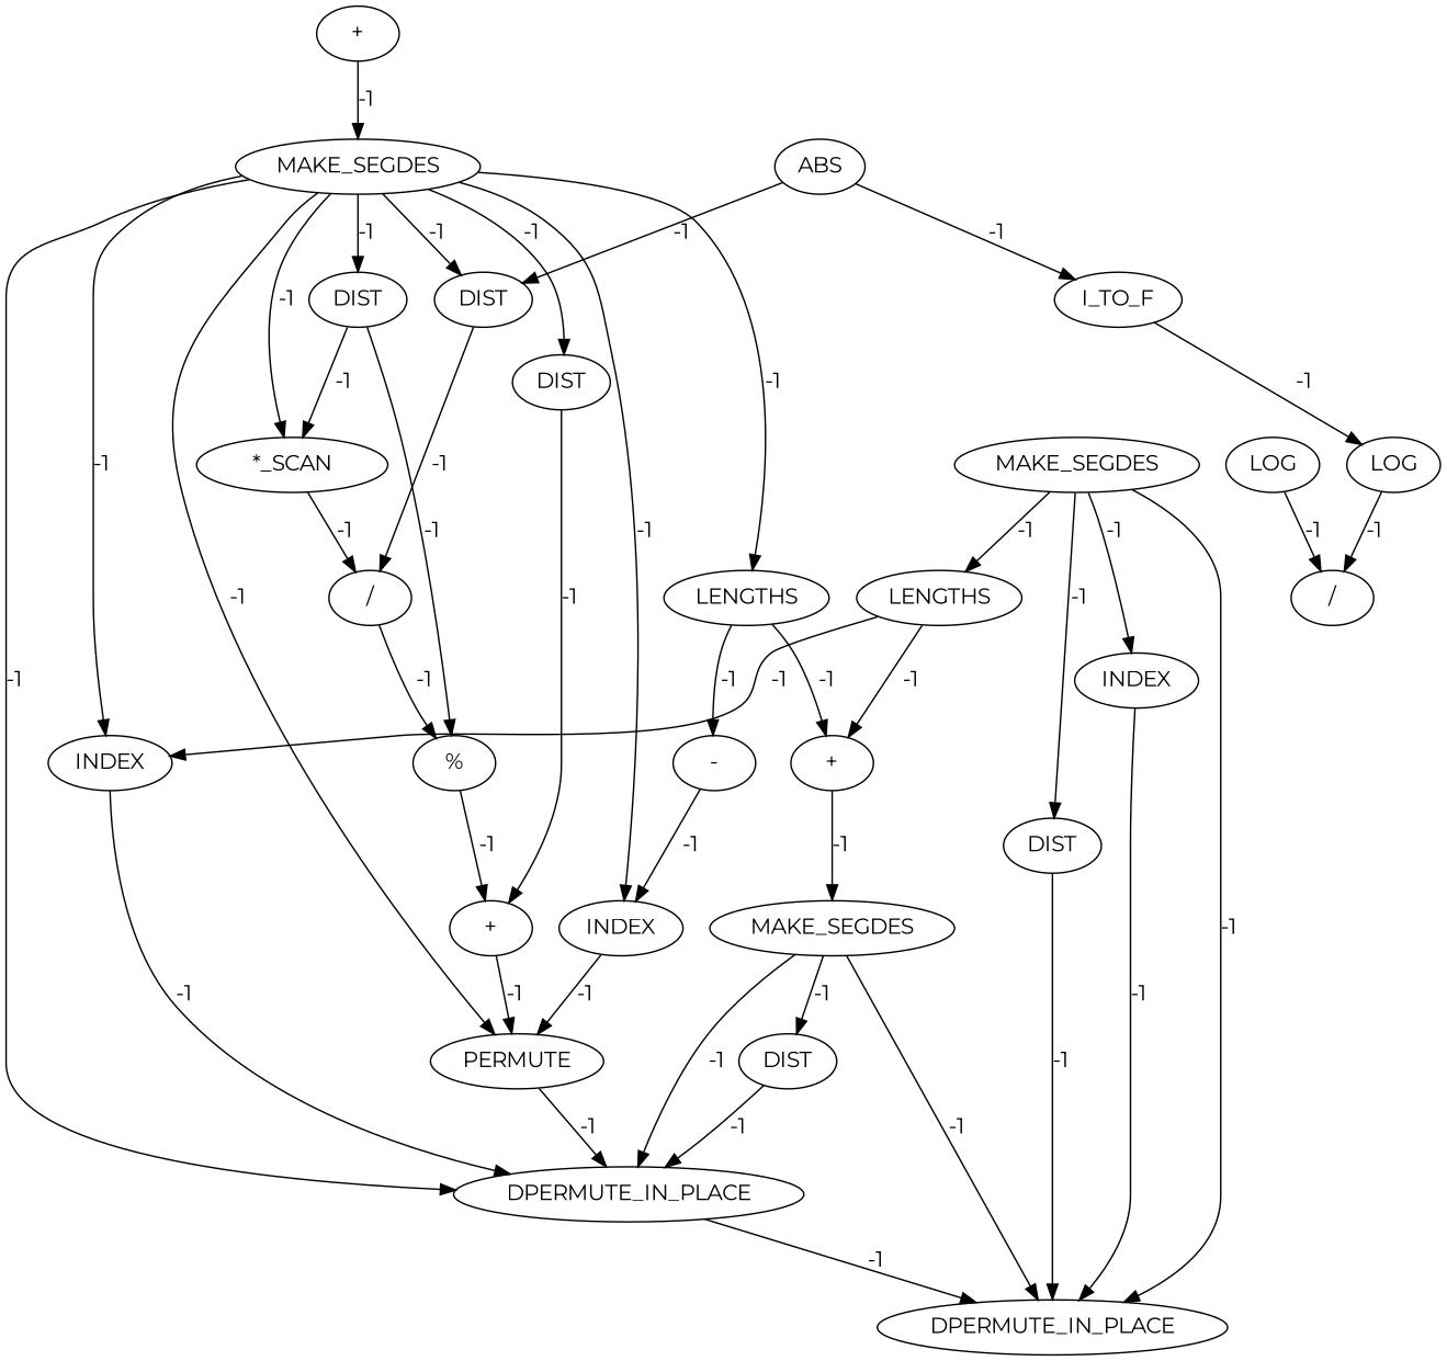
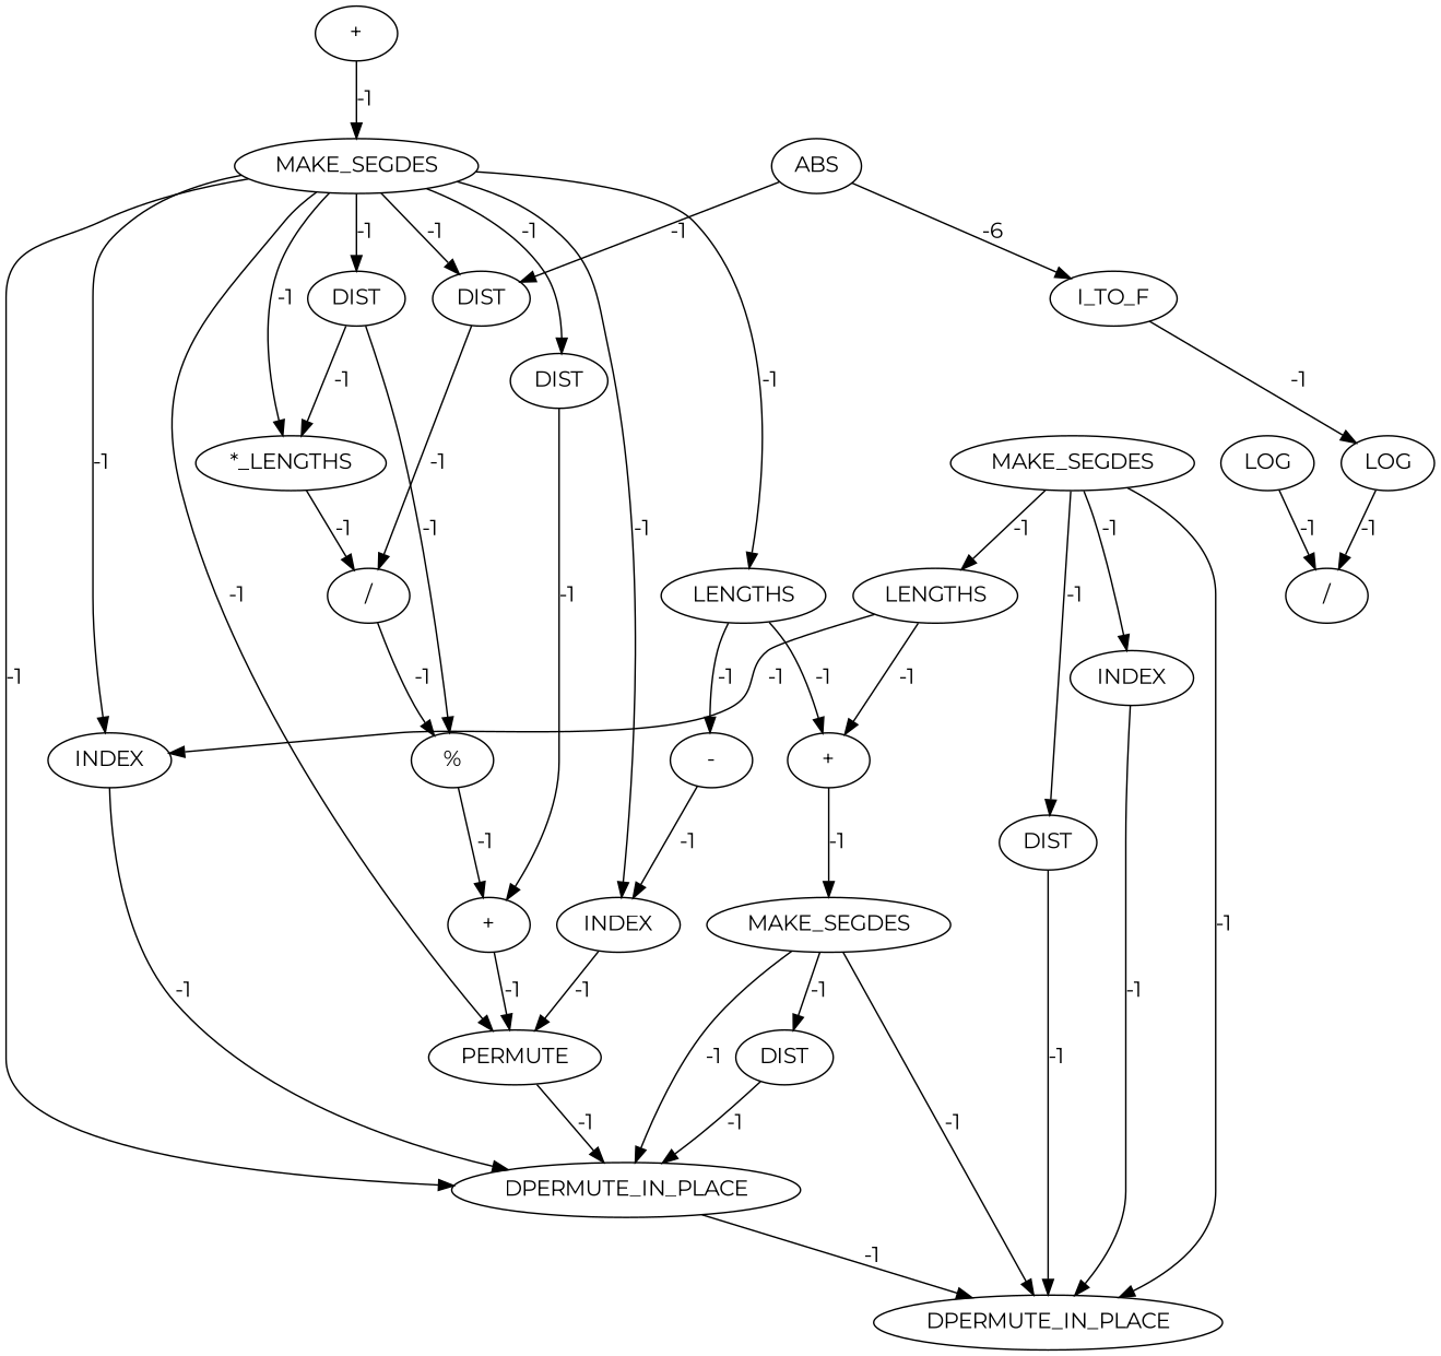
  digraph {
    fontname=Montserrat
    node [cost=0 fontname=Montserrat]
    edge [cost=-1 fontname=Montserrat]
    n1 [label=ABS]
    n2 [label=DIST]
    n3 [label=I_TO_F]
    n4 [label="/"]
    n5 [label=LOG]
    n6 [label=MAKE_SEGDES]
    n7 [label=DIST]
    n8 [label=PERMUTE]
    n9 [label=INDEX]
-   n10 [label="*_SCAN"]
+   n10 [label="*_LENGTHS"]
    n11 [label=DIST]
    n12 [label=LENGTHS]
    n13 [label=INDEX]
    n14 [label=DPERMUTE_IN_PLACE]
    n15 [label="+"]
    n16 [label="%"]
    n17 [label="-"]
    n18 [label="+"]
    n19 [label=DPERMUTE_IN_PLACE]
    n20 [label=DIST]
    n21 [label="/"]
    n22 [label=INDEX]
    n23 [label="+"]
    n24 [label=MAKE_SEGDES]
    n25 [label=DIST]
    n26 [label=LENGTHS]
    n27 [label=MAKE_SEGDES]
    n28 [label=LOG]
    n1 -> n2 [label=-1]
-   n1 -> n3 [label=-1]
+   n1 -> n3 [label=-6]
    n2 -> n4 [label=-1]
    n3 -> n5 [label=-1]
    n4 -> n16 [label=-1]
    n5 -> n21 [label=-1]
    n6 -> n2 [label=-1]
    n6 -> n7 [label=-1]
    n6 -> n8 [label=-1]
    n6 -> n9 [label=-1]
    n6 -> n10 [label=-1]
    n6 -> n11 [label=-1]
    n6 -> n12 [label=-1]
    n6 -> n13 [label=-1]
    n6 -> n14 [label=-1]
    n7 -> n15 [label=-1]
    n8 -> n14 [label=-1]
    n9 -> n14 [label=-1]
    n10 -> n4 [label=-1]
    n11 -> n10 [label=-1]
    n11 -> n16 [label=-1]
    n12 -> n17 [label=-1]
    n12 -> n18 [label=-1]
    n13 -> n8 [label=-1]
    n14 -> n19 [label=-1]
    n15 -> n8 [label=-1]
    n16 -> n15 [label=-1]
    n17 -> n13 [label=-1]
    n18 -> n27 [label=-1]
    n20 -> n14 [label=-1]
    n22 -> n19 [label=-1]
    n23 -> n6 [label=-1]
    n24 -> n19 [label=-1]
    n24 -> n22 [label=-1]
    n24 -> n25 [label=-1]
    n24 -> n26 [label=-1]
    n25 -> n19 [label=-1]
    n26 -> n9 [label=-1]
    n26 -> n18 [label=-1]
    n27 -> n14 [label=-1]
    n27 -> n19 [label=-1]
    n27 -> n20 [label=-1]
    n28 -> n21 [label=-1]
  }
